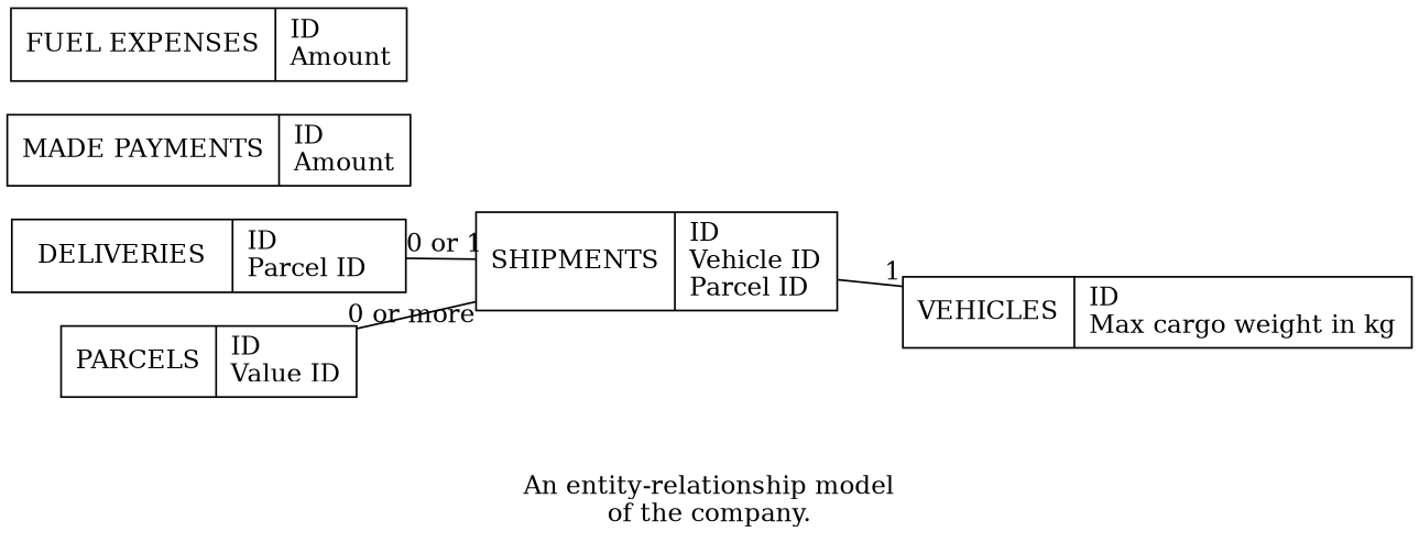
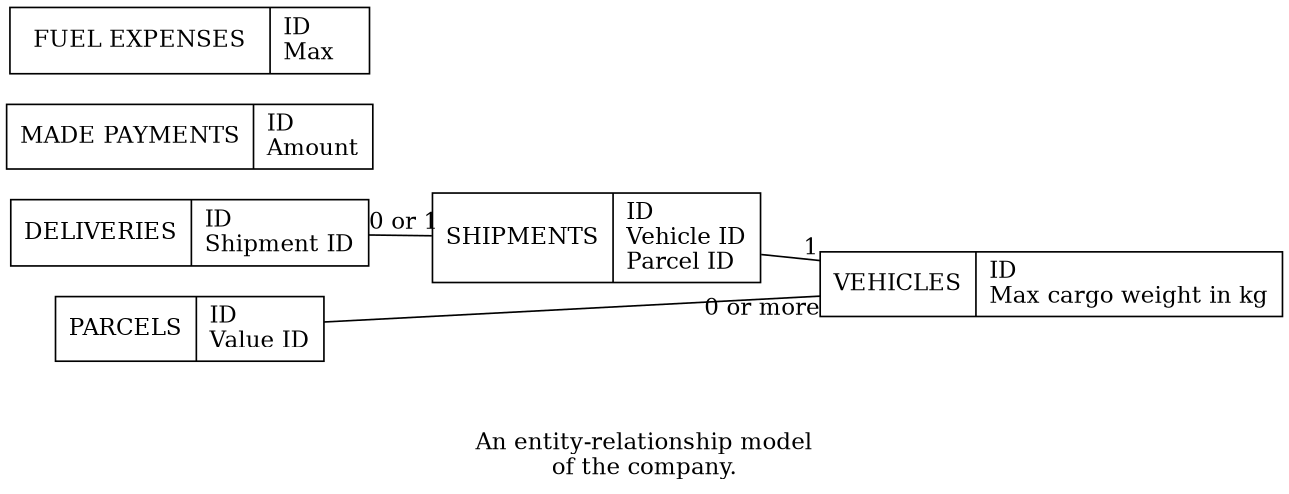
  digraph {
    label="An entity-relationship model\nof the company."
    rankdir=LR
    node [shape=record]
    edge [arrowhead=none]
    n1 [label="{PARCELS|ID\lValue ID\l}"]
    n2 [label="{SHIPMENTS|ID\lVehicle ID\lParcel ID\l}"]
    n3 [label="{VEHICLES|ID\lMax cargo weight in kg}"]
    n4 [label="{MADE PAYMENTS|ID\lAmount\l}"]
-   n5 [label="{FUEL EXPENSES|ID\lAmount\l}"]
-   n6 [label="{DELIVERIES|ID\lParcel ID\l}"]
-   n1 -> n2 [headlabel="0 or more"]
+   n5 [label="{FUEL EXPENSES|ID\lMax\l}"]
+   n6 [label="{DELIVERIES|ID\lShipment ID\l}"]
+   n1 -> n3 [headlabel="0 or more"]
    n2 -> n3 [headlabel=1]
    n6 -> n2 [taillabel="0 or 1"]
  }
